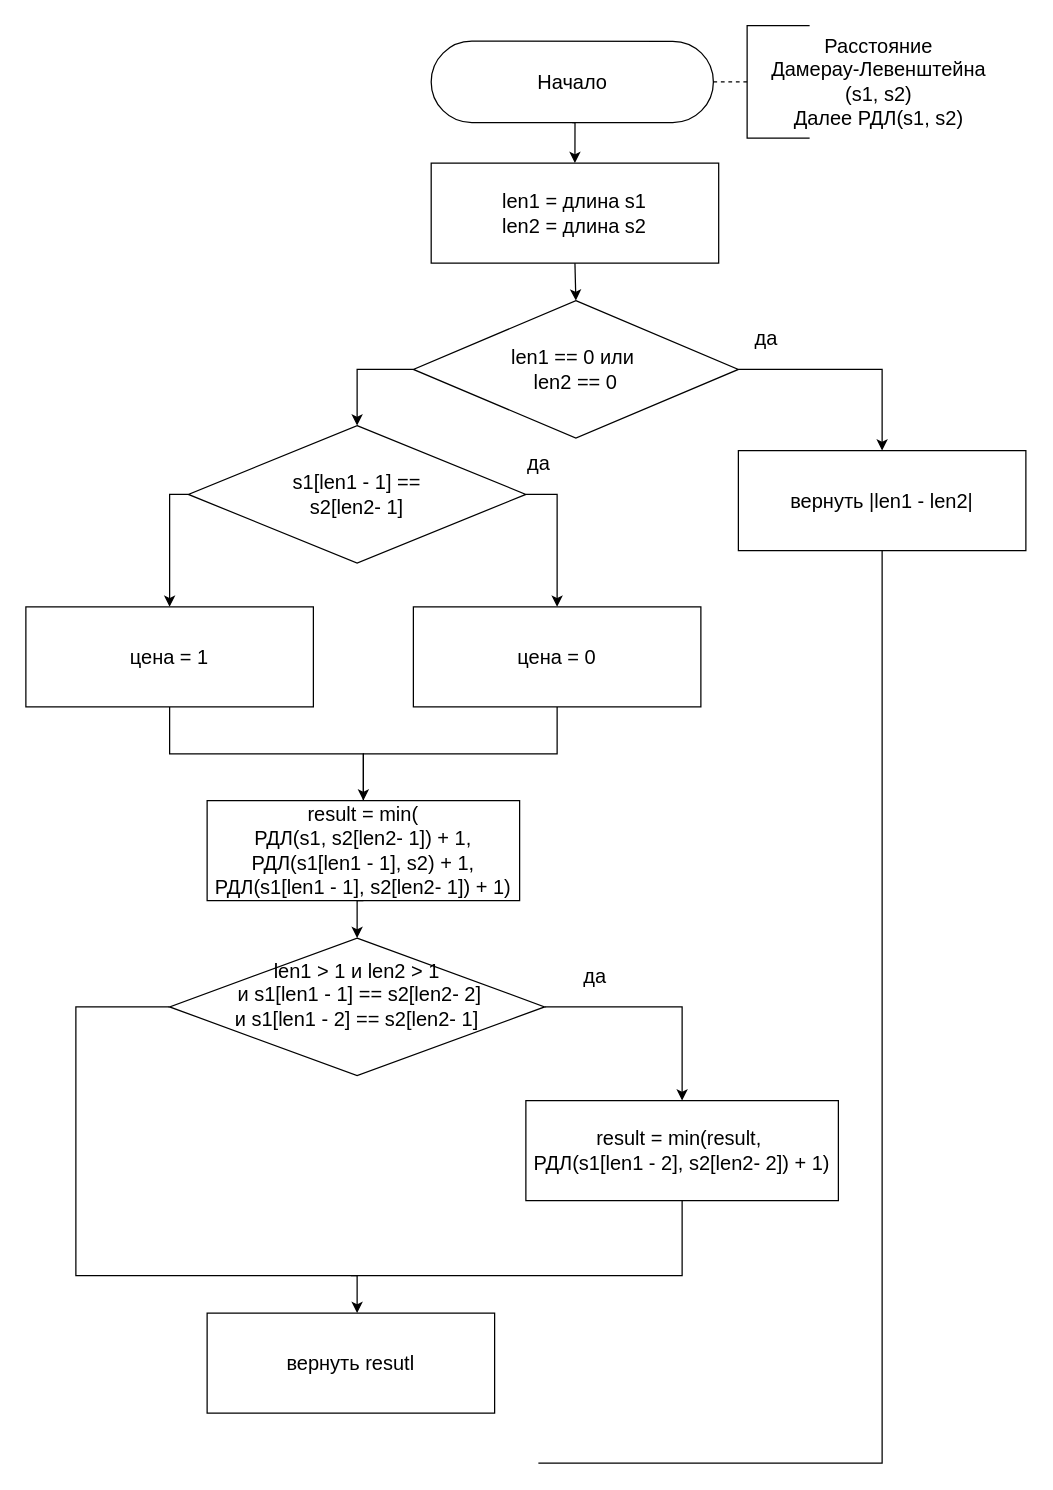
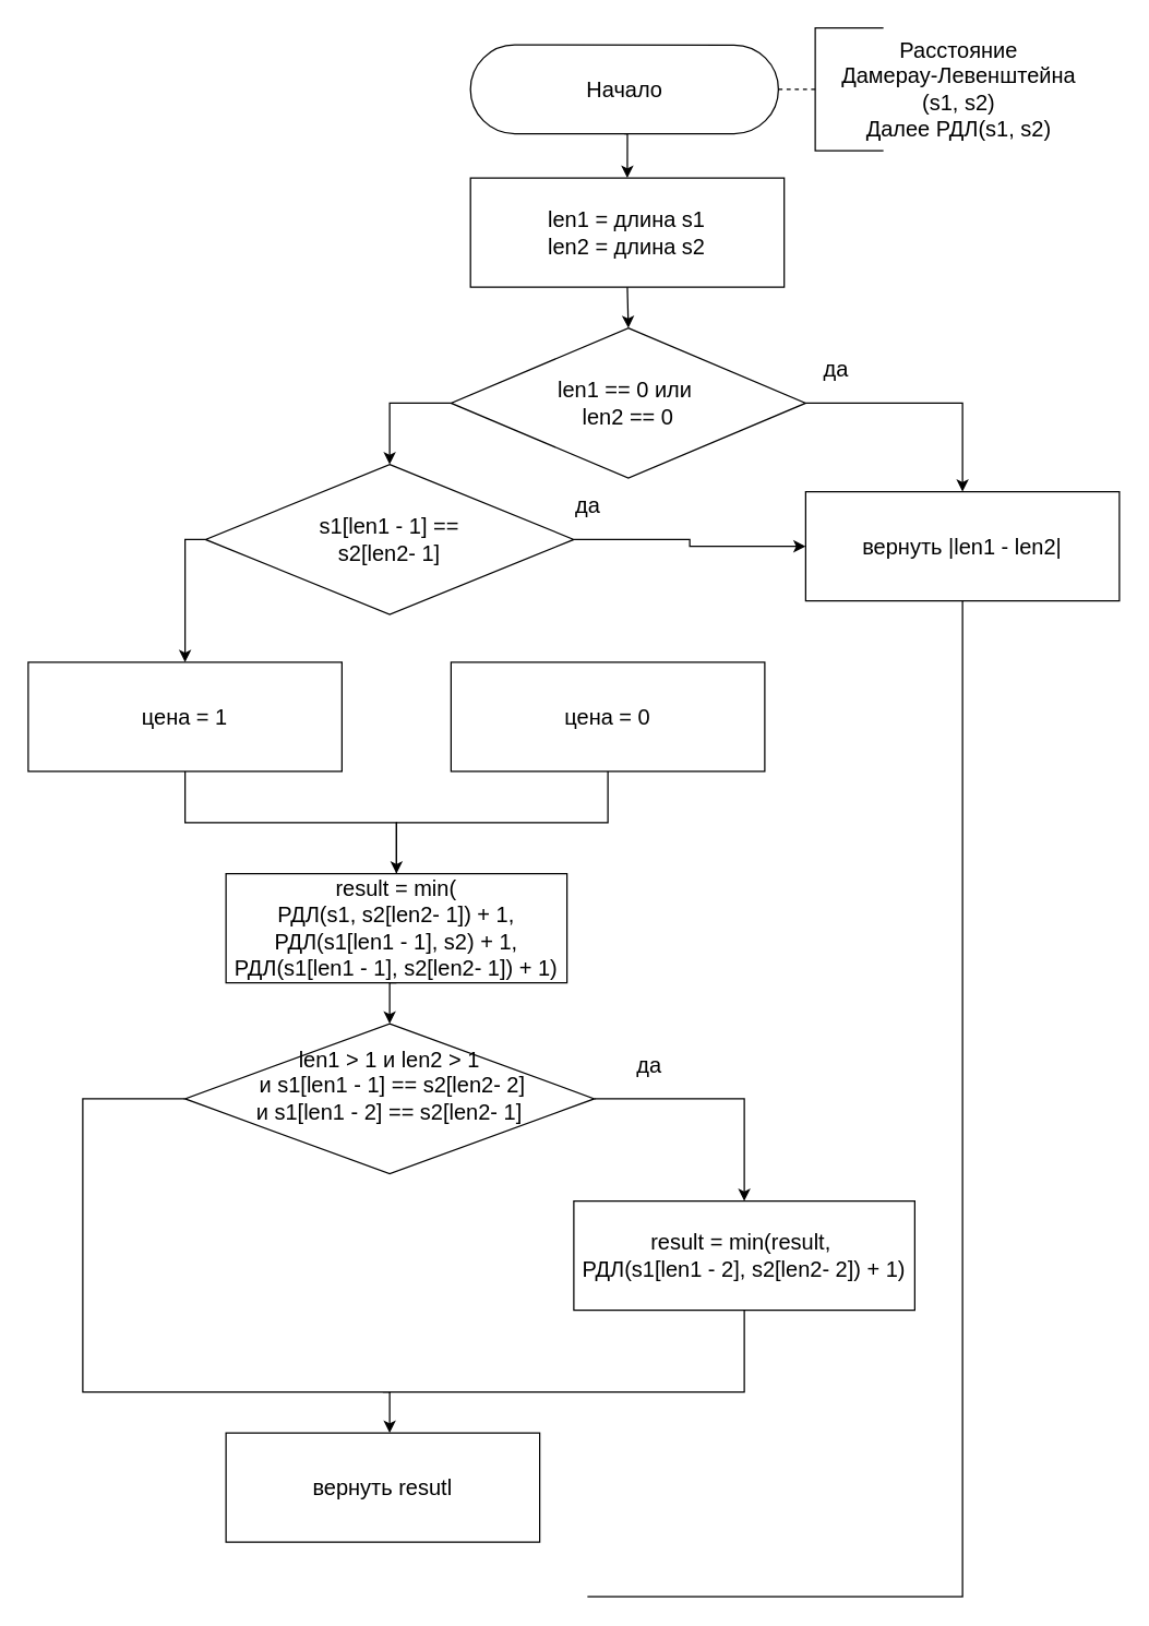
  <mxCell id="0" />
  <mxCell id="1" parent="0" />
  <mxCell id="2" style="edgeStyle=orthogonalEdgeStyle;rounded=0;orthogonalLoop=1;jettySize=auto;html=1;exitX=0.5;exitY=0.5;exitDx=0;exitDy=32.5;exitPerimeter=0;entryX=0.5;entryY=0;entryDx=0;entryDy=0;fontSize=16;" edge="1" parent="1" source="3" target="24"><mxGeometry relative="1" as="geometry" /></mxCell>
  <mxCell id="3" value="&lt;font style=&quot;font-size: 16px&quot;&gt;Начало&lt;/font&gt;" style="html=1;dashed=0;whitespace=wrap;shape=mxgraph.dfd.start" vertex="1" parent="1"><mxGeometry x="344.25" y="32.5" width="225.75" height="65" as="geometry" /></mxCell>
  <mxCell id="4" style="edgeStyle=orthogonalEdgeStyle;rounded=0;orthogonalLoop=1;jettySize=auto;html=1;exitX=0;exitY=0.5;exitDx=0;exitDy=0;exitPerimeter=0;entryX=1;entryY=0.5;entryDx=0;entryDy=0;entryPerimeter=0;dashed=1;endArrow=none;endFill=0;" edge="1" parent="1" source="5" target="3"><mxGeometry relative="1" as="geometry" /></mxCell>
  <mxCell id="5" value="" style="strokeWidth=1;html=1;shape=mxgraph.flowchart.annotation_1;align=left;pointerEvents=1;" vertex="1" parent="1"><mxGeometry x="597" y="20" width="50" height="90" as="geometry" /></mxCell>
  <mxCell id="6" value="&lt;font style=&quot;font-size: 16px&quot;&gt;Расстояние &lt;br&gt;Дамерау-Левенштейна&lt;br&gt;(s1, s2)&lt;br&gt;Далее РДЛ(s1, s2)&lt;br&gt;&lt;/font&gt;" style="text;html=1;align=center;verticalAlign=middle;resizable=0;points=[];autosize=1;strokeColor=none;fillColor=none;" vertex="1" parent="1"><mxGeometry x="607" y="30" width="190" height="70" as="geometry" /></mxCell>
  <mxCell id="7" style="edgeStyle=orthogonalEdgeStyle;rounded=0;orthogonalLoop=1;jettySize=auto;html=1;exitX=1;exitY=0.5;exitDx=0;exitDy=0;exitPerimeter=0;entryX=0.5;entryY=0;entryDx=0;entryDy=0;fontSize=16;" edge="1" parent="1" source="9" target="22"><mxGeometry relative="1" as="geometry"><mxPoint x="650" y="360" as="targetPoint" /></mxGeometry></mxCell>
  <mxCell id="8" style="edgeStyle=orthogonalEdgeStyle;rounded=0;orthogonalLoop=1;jettySize=auto;html=1;exitX=0;exitY=0.5;exitDx=0;exitDy=0;exitPerimeter=0;entryX=0.5;entryY=0;entryDx=0;entryDy=0;entryPerimeter=0;fontSize=16;" edge="1" parent="1" source="9" target="13"><mxGeometry relative="1" as="geometry" /></mxCell>
  <mxCell id="9" value="&lt;font style=&quot;font-size: 16px&quot;&gt;len1 == 0 или&amp;nbsp;&lt;br&gt;len2 == 0&lt;br&gt;&lt;/font&gt;" style="strokeWidth=1;html=1;shape=mxgraph.flowchart.decision;whiteSpace=wrap;rounded=1;shadow=0;glass=0;sketch=0;gradientColor=none;" vertex="1" parent="1"><mxGeometry x="330" y="240" width="260" height="110" as="geometry" /></mxCell>
  <mxCell id="10" value="да" style="text;html=1;align=center;verticalAlign=middle;resizable=0;points=[];autosize=1;strokeColor=none;fillColor=none;fontSize=16;" vertex="1" parent="1"><mxGeometry x="597" y="260" width="30" height="20" as="geometry" /></mxCell>
  <mxCell id="11" style="edgeStyle=orthogonalEdgeStyle;rounded=0;orthogonalLoop=1;jettySize=auto;html=1;exitX=0;exitY=0.5;exitDx=0;exitDy=0;exitPerimeter=0;entryX=0.5;entryY=0;entryDx=0;entryDy=0;fontSize=16;" edge="1" parent="1" source="13" target="18"><mxGeometry relative="1" as="geometry"><mxPoint x="150" y="490" as="targetPoint" /><Array as="points"><mxPoint x="135" y="395" /></Array></mxGeometry></mxCell>
- <mxCell id="12" style="edgeStyle=orthogonalEdgeStyle;rounded=0;orthogonalLoop=1;jettySize=auto;html=1;exitX=1;exitY=0.5;exitDx=0;exitDy=0;exitPerimeter=0;fontSize=16;entryX=0.5;entryY=0;entryDx=0;entryDy=0;" edge="1" parent="1" source="13" target="20"><mxGeometry relative="1" as="geometry"><mxPoint x="447.571" y="490" as="targetPoint" /></mxGeometry></mxCell>
+ <mxCell id="12" style="edgeStyle=orthogonalEdgeStyle;rounded=0;orthogonalLoop=1;jettySize=auto;html=1;exitX=1;exitY=0.5;exitDx=0;exitDy=0;exitPerimeter=0;fontSize=16;" edge="1" parent="1" source="13" target="22"><mxGeometry relative="1" as="geometry"><mxPoint x="447.571" y="490" as="targetPoint" /></mxGeometry></mxCell>
  <mxCell id="13" value="&lt;font style=&quot;font-size: 16px&quot;&gt;s1[len1 - 1]&amp;nbsp;== &lt;br&gt;s2[len2- 1]&lt;br&gt;&lt;/font&gt;" style="strokeWidth=1;html=1;shape=mxgraph.flowchart.decision;whiteSpace=wrap;rounded=1;shadow=0;glass=0;sketch=0;gradientColor=none;" vertex="1" parent="1"><mxGeometry x="150" y="340" width="270" height="110" as="geometry" /></mxCell>
  <mxCell id="14" value="да" style="text;html=1;align=center;verticalAlign=middle;resizable=0;points=[];autosize=1;strokeColor=none;fillColor=none;fontSize=16;" vertex="1" parent="1"><mxGeometry x="415" y="360" width="30" height="20" as="geometry" /></mxCell>
  <mxCell id="15" style="edgeStyle=orthogonalEdgeStyle;rounded=0;orthogonalLoop=1;jettySize=auto;html=1;exitX=0.5;exitY=1;exitDx=0;exitDy=0;entryX=0.5;entryY=0;entryDx=0;entryDy=0;entryPerimeter=0;" edge="1" parent="1" source="16" target="27"><mxGeometry relative="1" as="geometry" /></mxCell>
  <mxCell id="16" value="&lt;font style=&quot;font-size: 16px&quot;&gt;result = min(&lt;br&gt;РДЛ(s1,&amp;nbsp;s2[len2- 1]) + 1, &amp;nbsp;РДЛ(s1[len1 - 1],&amp;nbsp;s2) + 1,&amp;nbsp;&lt;br&gt;РДЛ(s1[len1 - 1],&amp;nbsp;s2[len2- 1]) + 1)&lt;br&gt;&lt;/font&gt;" style="rounded=0;whiteSpace=wrap;html=1;shadow=0;glass=0;sketch=0;strokeWidth=1;gradientColor=none;" vertex="1" parent="1"><mxGeometry x="165" y="640" width="250" height="80" as="geometry" /></mxCell>
  <mxCell id="17" style="edgeStyle=orthogonalEdgeStyle;rounded=0;orthogonalLoop=1;jettySize=auto;html=1;exitX=0.5;exitY=1;exitDx=0;exitDy=0;entryX=0.5;entryY=0;entryDx=0;entryDy=0;fontSize=16;endArrow=classic;endFill=1;" edge="1" parent="1" source="18" target="16"><mxGeometry relative="1" as="geometry" /></mxCell>
  <mxCell id="18" value="&lt;font style=&quot;font-size: 16px&quot;&gt;цена = 1&lt;br&gt;&lt;/font&gt;" style="rounded=0;whiteSpace=wrap;html=1;shadow=0;glass=0;sketch=0;strokeWidth=1;gradientColor=none;" vertex="1" parent="1"><mxGeometry x="20" y="485" width="230" height="80" as="geometry" /></mxCell>
  <mxCell id="19" style="edgeStyle=orthogonalEdgeStyle;rounded=0;orthogonalLoop=1;jettySize=auto;html=1;exitX=0.5;exitY=1;exitDx=0;exitDy=0;entryX=0.5;entryY=0;entryDx=0;entryDy=0;fontSize=16;endArrow=none;endFill=0;" edge="1" parent="1" source="20" target="16"><mxGeometry relative="1" as="geometry" /></mxCell>
  <mxCell id="20" value="&lt;font style=&quot;font-size: 16px&quot;&gt;цена = 0&lt;br&gt;&lt;/font&gt;" style="rounded=0;whiteSpace=wrap;html=1;shadow=0;glass=0;sketch=0;strokeWidth=1;gradientColor=none;" vertex="1" parent="1"><mxGeometry x="330" y="485" width="230" height="80" as="geometry" /></mxCell>
  <mxCell id="21" style="edgeStyle=orthogonalEdgeStyle;rounded=0;orthogonalLoop=1;jettySize=auto;html=1;exitX=0.5;exitY=1;exitDx=0;exitDy=0;endArrow=none;endFill=0;" edge="1" parent="1" source="22"><mxGeometry relative="1" as="geometry"><mxPoint x="430" y="1170" as="targetPoint" /><Array as="points"><mxPoint x="705" y="1170" /><mxPoint x="440" y="1170" /></Array></mxGeometry></mxCell>
  <mxCell id="22" value="&lt;font style=&quot;font-size: 16px&quot;&gt;вернуть |len1 - len2|&lt;br&gt;&lt;/font&gt;" style="rounded=0;whiteSpace=wrap;html=1;shadow=0;glass=0;sketch=0;strokeWidth=1;gradientColor=none;" vertex="1" parent="1"><mxGeometry x="590" y="360" width="230" height="80" as="geometry" /></mxCell>
  <mxCell id="23" style="edgeStyle=orthogonalEdgeStyle;rounded=0;orthogonalLoop=1;jettySize=auto;html=1;exitX=0.5;exitY=1;exitDx=0;exitDy=0;entryX=0.5;entryY=0;entryDx=0;entryDy=0;entryPerimeter=0;fontSize=16;" edge="1" parent="1" source="24" target="9"><mxGeometry relative="1" as="geometry" /></mxCell>
  <mxCell id="24" value="&lt;font style=&quot;font-size: 16px&quot;&gt;len1 = длина s1&lt;br&gt;len2 = длина s2&lt;br&gt;&lt;/font&gt;" style="rounded=0;whiteSpace=wrap;html=1;shadow=0;glass=0;sketch=0;strokeWidth=1;gradientColor=none;" vertex="1" parent="1"><mxGeometry x="344.25" y="130" width="230" height="80" as="geometry" /></mxCell>
  <mxCell id="25" style="edgeStyle=orthogonalEdgeStyle;rounded=0;orthogonalLoop=1;jettySize=auto;html=1;exitX=1;exitY=0.5;exitDx=0;exitDy=0;exitPerimeter=0;" edge="1" parent="1" source="27" target="30"><mxGeometry relative="1" as="geometry" /></mxCell>
  <mxCell id="26" style="edgeStyle=orthogonalEdgeStyle;rounded=0;orthogonalLoop=1;jettySize=auto;html=1;exitX=0;exitY=0.5;exitDx=0;exitDy=0;exitPerimeter=0;" edge="1" parent="1" source="27" target="28"><mxGeometry relative="1" as="geometry"><Array as="points"><mxPoint x="60" y="805" /><mxPoint x="60" y="1020" /><mxPoint x="285" y="1020" /></Array></mxGeometry></mxCell>
  <mxCell id="27" value="&lt;font style=&quot;font-size: 16px&quot;&gt;len1 &amp;gt; 1 и len2 &amp;gt; 1&lt;br&gt;&amp;nbsp;и&amp;nbsp;s1[len1 - 1]&amp;nbsp;==&amp;nbsp;s2[len2- 2]&lt;br&gt;и&amp;nbsp;s1[len1 - 2]&amp;nbsp;==&amp;nbsp;s2[len2- 1]&lt;br&gt;&lt;br&gt;&lt;/font&gt;" style="strokeWidth=1;html=1;shape=mxgraph.flowchart.decision;whiteSpace=wrap;rounded=1;shadow=0;glass=0;sketch=0;gradientColor=none;" vertex="1" parent="1"><mxGeometry x="135" y="750" width="300" height="110" as="geometry" /></mxCell>
  <mxCell id="28" value="&lt;font style=&quot;font-size: 16px&quot;&gt;вернуть resutl&lt;br&gt;&lt;/font&gt;" style="rounded=0;whiteSpace=wrap;html=1;shadow=0;glass=0;sketch=0;strokeWidth=1;gradientColor=none;" vertex="1" parent="1"><mxGeometry x="165" y="1050" width="230" height="80" as="geometry" /></mxCell>
  <mxCell id="29" style="edgeStyle=orthogonalEdgeStyle;rounded=0;orthogonalLoop=1;jettySize=auto;html=1;exitX=0.5;exitY=1;exitDx=0;exitDy=0;endArrow=none;endFill=0;" edge="1" parent="1" source="30"><mxGeometry relative="1" as="geometry"><mxPoint x="280" y="1020" as="targetPoint" /><Array as="points"><mxPoint x="545" y="1020" /></Array></mxGeometry></mxCell>
  <mxCell id="30" value="&lt;font style=&quot;font-size: 16px&quot;&gt;result = min(result,&amp;nbsp;&lt;br&gt;РДЛ(s1[len1 - 2],&amp;nbsp;s2[len2- 2]) + 1)&lt;br&gt;&lt;/font&gt;" style="rounded=0;whiteSpace=wrap;html=1;shadow=0;glass=0;sketch=0;strokeWidth=1;gradientColor=none;" vertex="1" parent="1"><mxGeometry x="420" y="880" width="250" height="80" as="geometry" /></mxCell>
  <mxCell id="31" value="да" style="text;html=1;align=center;verticalAlign=middle;resizable=0;points=[];autosize=1;strokeColor=none;fillColor=none;fontSize=16;" vertex="1" parent="1"><mxGeometry x="460" y="770" width="30" height="20" as="geometry" /></mxCell>
